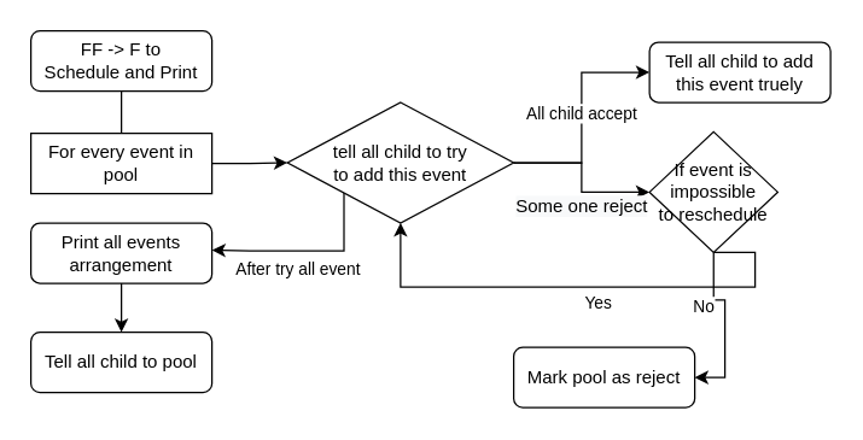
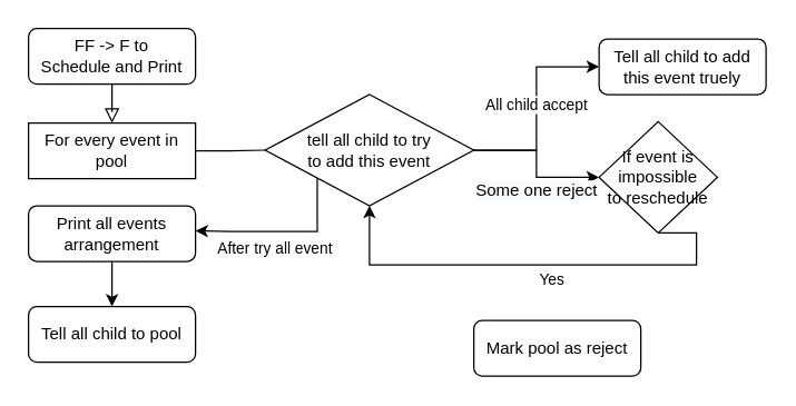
  <mxCell id="0" />
  <mxCell id="1" parent="0" />
- <mxCell id="2" value="" style="rounded=0;html=1;jettySize=auto;orthogonalLoop=1;fontSize=11;endArrow=none;endFill=0;endSize=8;strokeWidth=1;shadow=0;labelBackgroundColor=none;edgeStyle=orthogonalEdgeStyle;entryX=0.5;entryY=0;entryDx=0;entryDy=0;" parent="1" source="3" target="18" edge="1"><mxGeometry relative="1" as="geometry"><mxPoint x="80" y="75" as="targetPoint" /></mxGeometry></mxCell>
+ <mxCell id="2" value="" style="rounded=0;html=1;jettySize=auto;orthogonalLoop=1;fontSize=11;endArrow=block;endFill=0;endSize=8;strokeWidth=1;shadow=0;labelBackgroundColor=none;edgeStyle=orthogonalEdgeStyle;entryX=0.5;entryY=0;entryDx=0;entryDy=0;" parent="1" source="3" target="18" edge="1"><mxGeometry relative="1" as="geometry"><mxPoint x="80" y="75" as="targetPoint" /></mxGeometry></mxCell>
  <mxCell id="3" value="FF -&amp;gt; F to &lt;br&gt;Schedule and Print" style="rounded=1;whiteSpace=wrap;html=1;fontSize=12;glass=0;strokeWidth=1;shadow=0;" parent="1" vertex="1"><mxGeometry x="20" y="20" width="120" height="40" as="geometry" /></mxCell>
  <mxCell id="4" value="&lt;span style=&quot;font-size: 12px ; background-color: rgb(248 , 249 , 250)&quot;&gt;Some one reject&lt;/span&gt;" style="edgeStyle=orthogonalEdgeStyle;rounded=0;orthogonalLoop=1;jettySize=auto;html=1;exitX=1;exitY=0.5;exitDx=0;exitDy=0;entryX=0;entryY=0.5;entryDx=0;entryDy=0;" parent="1" source="9" target="16" edge="1"><mxGeometry x="0.266" y="-11" relative="1" as="geometry"><mxPoint x="430" y="140" as="targetPoint" /><mxPoint x="-5" y="-1" as="offset" /></mxGeometry></mxCell>
  <mxCell id="5" style="edgeStyle=orthogonalEdgeStyle;rounded=0;orthogonalLoop=1;jettySize=auto;html=1;exitX=0;exitY=1;exitDx=0;exitDy=0;entryX=1;entryY=0.5;entryDx=0;entryDy=0;" parent="1" edge="1"><mxGeometry relative="1" as="geometry"><Array as="points"><mxPoint x="228" y="166" /><mxPoint x="165" y="166" /></Array><mxPoint x="227.5" y="125.5" as="sourcePoint" /><mxPoint x="140" y="165.5" as="targetPoint" /></mxGeometry></mxCell>
  <mxCell id="6" value="After try all event" style="edgeLabel;html=1;align=center;verticalAlign=middle;resizable=0;points=[];" parent="5" vertex="1" connectable="0"><mxGeometry x="0.258" y="1" relative="1" as="geometry"><mxPoint x="9" y="10" as="offset" /></mxGeometry></mxCell>
  <mxCell id="7" style="edgeStyle=orthogonalEdgeStyle;rounded=0;orthogonalLoop=1;jettySize=auto;html=1;exitX=1;exitY=0.5;exitDx=0;exitDy=0;entryX=0;entryY=0.5;entryDx=0;entryDy=0;" parent="1" source="9" target="10" edge="1"><mxGeometry relative="1" as="geometry" /></mxCell>
  <mxCell id="8" value="All child accept" style="edgeLabel;html=1;align=center;verticalAlign=middle;resizable=0;points=[];" parent="7" vertex="1" connectable="0"><mxGeometry x="0.044" y="1" relative="1" as="geometry"><mxPoint as="offset" /></mxGeometry></mxCell>
  <mxCell id="9" value="&lt;span&gt;tell all child to try &lt;br&gt;to add this event&lt;/span&gt;" style="rhombus;whiteSpace=wrap;html=1;" parent="1" vertex="1"><mxGeometry x="190" y="67.5" width="150" height="80" as="geometry" /></mxCell>
  <mxCell id="10" value="Tell all child to add this event truely" style="rounded=1;whiteSpace=wrap;html=1;fontSize=12;glass=0;strokeWidth=1;shadow=0;" parent="1" vertex="1"><mxGeometry x="430" y="27.5" width="120" height="40" as="geometry" /></mxCell>
  <mxCell id="11" style="edgeStyle=orthogonalEdgeStyle;rounded=0;orthogonalLoop=1;jettySize=auto;html=1;entryX=0.5;entryY=1;entryDx=0;entryDy=0;exitX=0.5;exitY=1;exitDx=0;exitDy=0;" parent="1" source="16" target="9" edge="1"><mxGeometry relative="1" as="geometry"><mxPoint x="490" y="160" as="sourcePoint" /><Array as="points"><mxPoint x="500" y="190" /><mxPoint x="265" y="190" /></Array></mxGeometry></mxCell>
  <mxCell id="12" value="Yes" style="edgeLabel;html=1;align=center;verticalAlign=middle;resizable=0;points=[];" parent="11" vertex="1" connectable="0"><mxGeometry x="0.021" y="-2" relative="1" as="geometry"><mxPoint x="12" y="12" as="offset" /></mxGeometry></mxCell>
  <mxCell id="13" value="Mark pool as reject" style="rounded=1;whiteSpace=wrap;html=1;fontSize=12;glass=0;strokeWidth=1;shadow=0;" parent="1" vertex="1"><mxGeometry x="340" y="230" width="120" height="40" as="geometry" /></mxCell>
- <mxCell id="14" style="edgeStyle=orthogonalEdgeStyle;rounded=0;orthogonalLoop=1;jettySize=auto;html=1;exitX=0.5;exitY=1;exitDx=0;exitDy=0;entryX=1;entryY=0.5;entryDx=0;entryDy=0;" parent="1" source="16" target="13" edge="1"><mxGeometry relative="1" as="geometry" /></mxCell>
- <mxCell id="15" value="No" style="edgeLabel;html=1;align=center;verticalAlign=middle;resizable=0;points=[];" parent="14" vertex="1" connectable="0"><mxGeometry x="-0.416" y="-2" relative="1" as="geometry"><mxPoint x="-8" y="2" as="offset" /></mxGeometry></mxCell>
  <mxCell id="16" value="&lt;span&gt;If event is &lt;br&gt;impossible &lt;br&gt;to reschedule&lt;/span&gt;" style="rhombus;whiteSpace=wrap;html=1;" parent="1" vertex="1"><mxGeometry x="430" y="87" width="85" height="80" as="geometry" /></mxCell>
- <mxCell id="17" style="edgeStyle=orthogonalEdgeStyle;rounded=0;orthogonalLoop=1;jettySize=auto;html=1;exitX=1;exitY=0.5;exitDx=0;exitDy=0;entryX=0;entryY=0.5;entryDx=0;entryDy=0;" parent="1" source="18" target="9" edge="1"><mxGeometry relative="1" as="geometry" /></mxCell>
+ <mxCell id="17" style="edgeStyle=orthogonalEdgeStyle;rounded=0;orthogonalLoop=1;jettySize=auto;html=1;exitX=1;exitY=0.5;exitDx=0;exitDy=0;entryX=0;entryY=0.5;entryDx=0;entryDy=0;endArrow=none;" parent="1" source="18" target="9" edge="1"><mxGeometry relative="1" as="geometry" /></mxCell>
  <mxCell id="18" value="For every event in pool" style="whiteSpace=wrap;html=1;fontSize=12;glass=0;strokeWidth=1;shadow=0;rounded=0;" parent="1" vertex="1"><mxGeometry x="20" y="88" width="120" height="40" as="geometry" /></mxCell>
  <mxCell id="19" style="edgeStyle=orthogonalEdgeStyle;rounded=0;orthogonalLoop=1;jettySize=auto;html=1;entryX=0.5;entryY=0;entryDx=0;entryDy=0;" parent="1" source="20" target="21" edge="1"><mxGeometry relative="1" as="geometry" /></mxCell>
  <mxCell id="20" value="Print all events arrangement" style="rounded=1;whiteSpace=wrap;html=1;fontSize=12;glass=0;strokeWidth=1;shadow=0;" parent="1" vertex="1"><mxGeometry x="20" y="147.5" width="120" height="40" as="geometry" /></mxCell>
  <mxCell id="21" value="Tell all child to pool" style="rounded=1;whiteSpace=wrap;html=1;fontSize=12;glass=0;strokeWidth=1;shadow=0;" parent="1" vertex="1"><mxGeometry x="20" y="220" width="120" height="40" as="geometry" /></mxCell>
